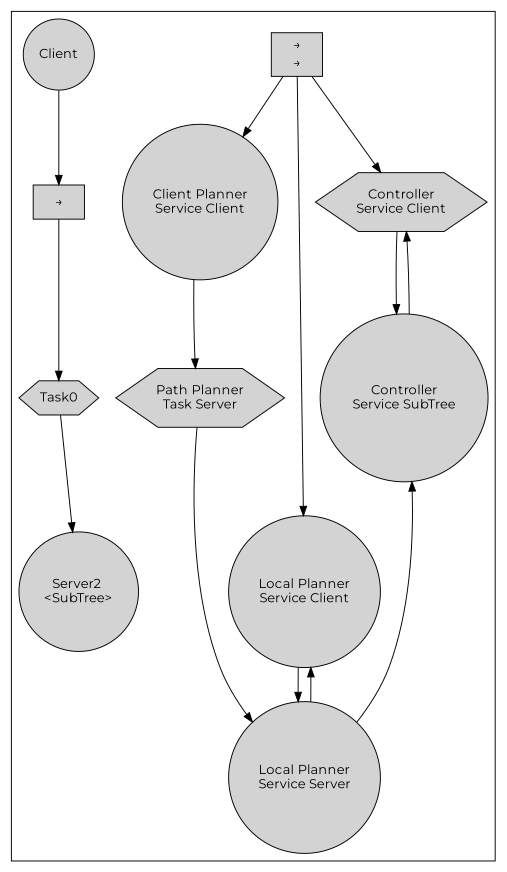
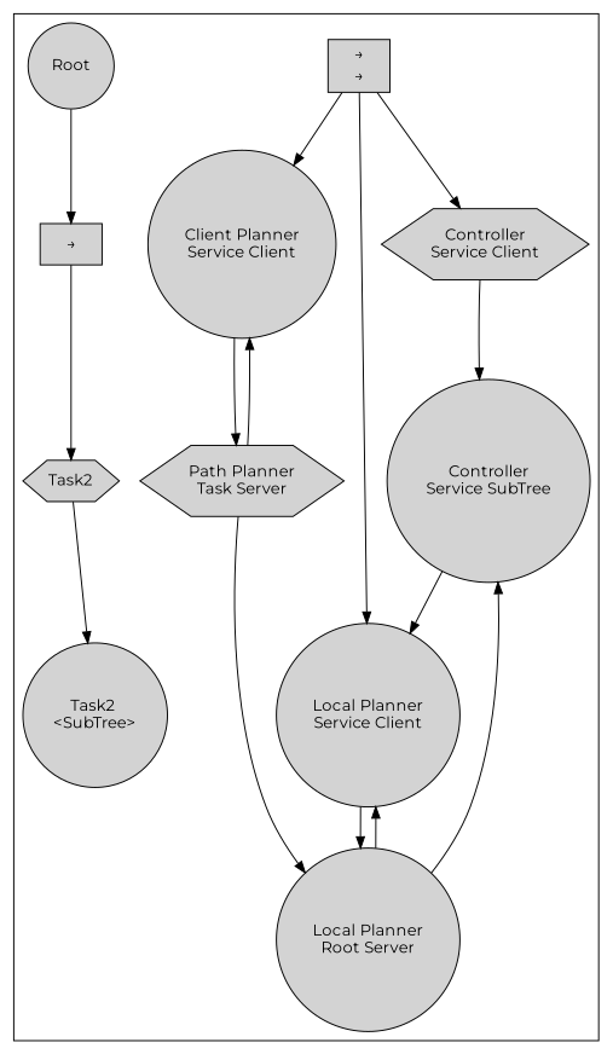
  digraph {
    fontname=Montserrat
    rankdir=TB
    node [fillcolor=lightgray fontname=Montserrat shape=circle style=filled]
    edge [fontname=Montserrat]
    n1 [label=<<TABLE BORDER="0" CELLBORDER="0" CELLSPACING="0">       <TR><TD PORT="arrow">→</TD></TR>     </TABLE>> shape=box]
-   n2 [label=Task0 shape=hexagon]
+   n2 [label=Task2 shape=hexagon]
    n3 [label=<<TABLE BORDER="0" CELLBORDER="0" CELLSPACING="0">       <TR><TD PORT="arrow1">→</TD></TR>       <TR><TD PORT="arrow2">→</TD></TR>     </TABLE>> shape=box]
    n4 [label="Client Planner\nService Client"]
    n5 [label="Local Planner\nService Client"]
    n6 [label="Controller\nService Client" shape=hexagon]
-   n7 [label=Client]
-   n8 [label="Server2 \n<SubTree>"]
+   n7 [label=Root]
+   n8 [label="Task2 \n<SubTree>"]
    n9 [label="Path Planner\nTask Server" shape=hexagon]
-   n10 [label="Local Planner\nService Server"]
+   n10 [label="Local Planner\nRoot Server"]
    n11 [label="Controller\nService SubTree"]
    subgraph cluster_1 {
      color=black
      n1
      n2
      n3
      n4
      n5
      n6
      n7
      n8
      n9
      n10
      n11
    }
    subgraph cluster_2 {
      color=blue
    }
    n1 -> n2
    n2 -> n8
    n3 -> n4
    n3 -> n5
    n3 -> n6
    n4 -> n9
    n5 -> n10
    n6 -> n11
    n7 -> n1
+   n9 -> n4
    n9 -> n10 [constraint=false]
    n10 -> n5
    n10 -> n11 [constraint=false]
-   n11 -> n6
+   n11 -> n5
  }
